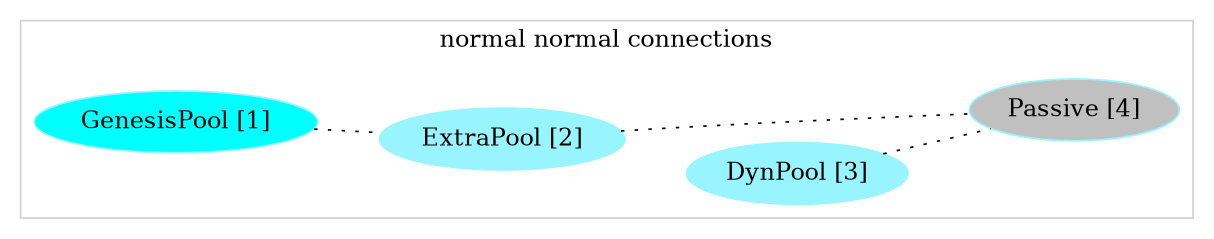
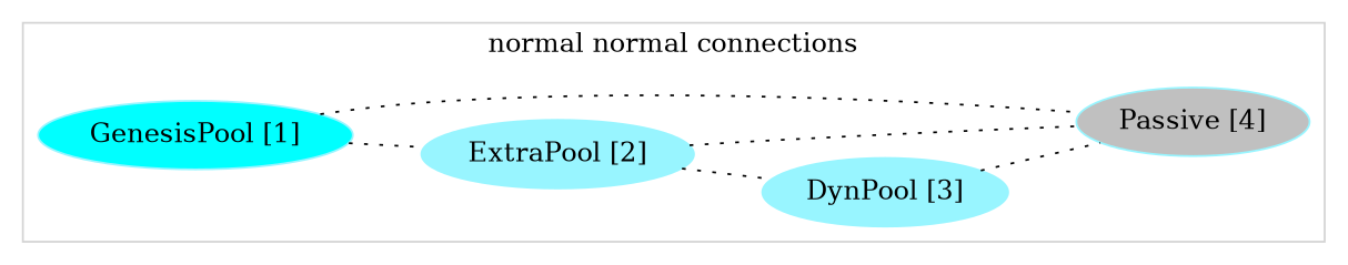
  digraph {
    rankdir=LR
    node [color=cadetblue1 fillcolor=cadetblue1 style=filled]
    edge [dir=none style=dotted]
    "GenesisPool [1]" [fillcolor=cyan]
    "ExtraPool [2]"
    "DynPool [3]"
    "Passive [4]" [fillcolor=grey]
    subgraph cluster_1 {
      color=lightgrey
      label="normal normal connections"
      "GenesisPool [1]"
      "ExtraPool [2]"
      "DynPool [3]"
      "Passive [4]"
    }
    "GenesisPool [1]" -> "ExtraPool [2]"
+   "GenesisPool [1]" -> "Passive [4]"
+   "ExtraPool [2]" -> "DynPool [3]"
    "ExtraPool [2]" -> "Passive [4]"
    "DynPool [3]" -> "Passive [4]"
  }
